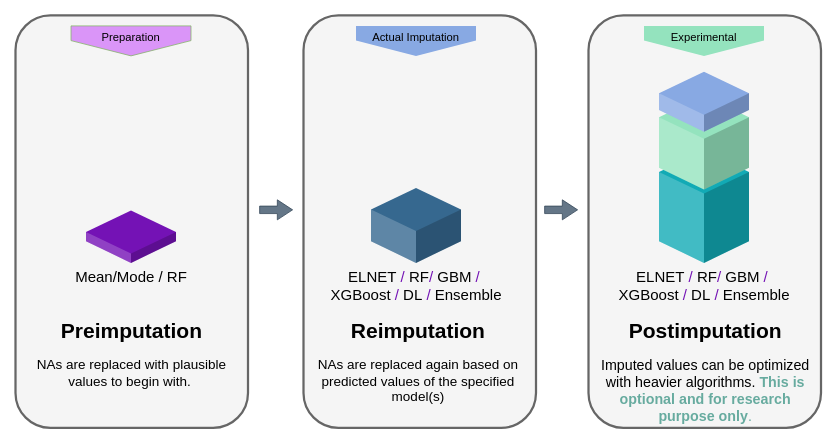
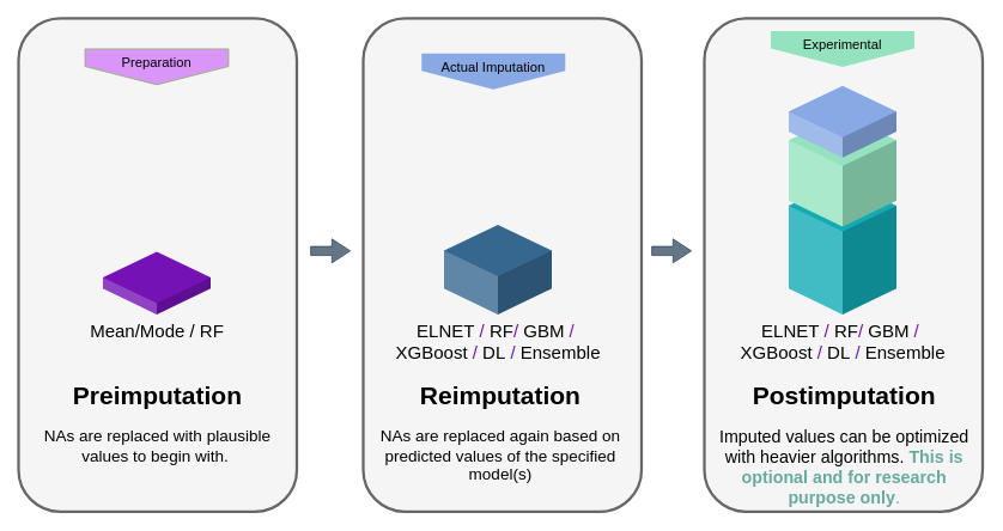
  <mxCell id="0" />
  <mxCell id="1" parent="0" />
  <mxCell id="2" value="&lt;h1&gt;&lt;br&gt;&lt;/h1&gt;" style="text;html=1;spacing=5;spacingTop=-20;whiteSpace=wrap;overflow=hidden;strokeWidth=3;fontSize=13;align=center;rounded=1;fillColor=#f5f5f5;fontColor=#333333;strokeColor=#666666;" parent="1" vertex="1"><mxGeometry x="20" y="20" width="310" height="550" as="geometry" /></mxCell>
  <mxCell id="3" value="Mean/Mode / RF" style="verticalLabelPosition=bottom;verticalAlign=top;html=1;shape=mxgraph.infographic.shadedCube;isoAngle=15;fillColor=#7412B5;strokeColor=none;fontFamily=Helvetica;fontSize=20;align=center;strokeWidth=2;" parent="1" vertex="1"><mxGeometry x="114" y="280" width="120" height="70" as="geometry" /></mxCell>
  <mxCell id="4" value="&lt;h1&gt;Preimputation&lt;/h1&gt;&lt;p&gt;&lt;span style=&quot;font-size: 18px;&quot;&gt;NAs are replaced with plausible values to begin with.&amp;nbsp;&lt;/span&gt;&lt;/p&gt;" style="text;html=1;spacing=5;spacingTop=-20;whiteSpace=wrap;overflow=hidden;strokeWidth=2;fillColor=none;gradientColor=none;fontSize=14;align=center;" parent="1" vertex="1"><mxGeometry x="40" y="415" width="270" height="147" as="geometry" /></mxCell>
- <mxCell id="5" value="Preparation" style="shape=offPageConnector;whiteSpace=wrap;html=1;fillColor=#DA95F8;fontSize=15;size=0.509;verticalAlign=top;strokeColor=#82b366;shadow=0;rounded=0;gradientColor=none;gradientDirection=west;" parent="1" vertex="1"><mxGeometry x="94" y="34" width="160" height="40" as="geometry" /></mxCell>
+ <mxCell id="5" value="Preparation" style="shape=offPageConnector;whiteSpace=wrap;html=1;fillColor=#DA95F8;fontSize=15;size=0.509;verticalAlign=top;strokeColor=#82b366;shadow=0;rounded=0;gradientColor=none;gradientDirection=west;" parent="1" vertex="1"><mxGeometry x="94" y="54" width="160" height="40" as="geometry" /></mxCell>
  <mxCell id="6" value="" style="shape=flexArrow;endArrow=classic;html=1;rounded=0;fontColor=#000000;fillColor=#f5f5f5;strokeColor=#666666;endWidth=15.714;endSize=6.471;" parent="1" edge="1"><mxGeometry width="50" height="50" relative="1" as="geometry"><mxPoint x="617" y="168" as="sourcePoint" /><mxPoint x="687" y="168" as="targetPoint" /></mxGeometry></mxCell>
  <mxCell id="7" value="" style="shape=flexArrow;endArrow=classic;html=1;rounded=0;fontColor=#000000;fillColor=#647687;strokeColor=#314354;endWidth=15.714;endSize=6.471;" parent="1" edge="1"><mxGeometry width="50" height="50" relative="1" as="geometry"><mxPoint x="345" y="279.29" as="sourcePoint" /><mxPoint x="390" y="279.29" as="targetPoint" /></mxGeometry></mxCell>
  <mxCell id="8" value="" style="shape=flexArrow;endArrow=classic;html=1;rounded=0;fontColor=#000000;fillColor=#647687;strokeColor=#314354;endWidth=15.714;endSize=6.471;" parent="1" edge="1"><mxGeometry width="50" height="50" relative="1" as="geometry"><mxPoint x="725" y="279.29" as="sourcePoint" /><mxPoint x="770" y="279.29" as="targetPoint" /></mxGeometry></mxCell>
  <mxCell id="9" value="&lt;h1&gt;&lt;br&gt;&lt;/h1&gt;" style="text;html=1;spacing=5;spacingTop=-20;whiteSpace=wrap;overflow=hidden;strokeColor=#666666;strokeWidth=3;fillColor=#f5f5f5;fontSize=13;fontColor=#333333;align=center;rounded=1;" parent="1" vertex="1"><mxGeometry x="404" y="20" width="310" height="550" as="geometry" /></mxCell>
  <mxCell id="10" value="ELNET&amp;nbsp;&lt;font color=&quot;#7412b5&quot;&gt;/&lt;/font&gt;&amp;nbsp;RF&lt;font color=&quot;#7412b5&quot;&gt;/&lt;/font&gt;&amp;nbsp;GBM&amp;nbsp;&lt;font color=&quot;#7412b5&quot;&gt;/&lt;/font&gt;&amp;nbsp;&lt;br&gt;XGBoost&amp;nbsp;&lt;font color=&quot;#7412b5&quot;&gt;/&lt;/font&gt;&amp;nbsp;DL&amp;nbsp;&lt;font color=&quot;#7412b5&quot;&gt;/&lt;/font&gt;&amp;nbsp;Ensemble" style="verticalLabelPosition=bottom;verticalAlign=top;html=1;shape=mxgraph.infographic.shadedCube;isoAngle=15;fillColor=#36688F;strokeColor=none;fontFamily=Helvetica;fontSize=20;align=center;strokeWidth=2;" parent="1" vertex="1"><mxGeometry x="494" y="250" width="120" height="100" as="geometry" /></mxCell>
  <mxCell id="11" value="&lt;h1&gt;Reimputation&lt;/h1&gt;&lt;p&gt;&lt;font style=&quot;font-size: 18px;&quot;&gt;NAs are replaced again based on predicted values of the specified model(s)&lt;/font&gt;&lt;/p&gt;" style="text;html=1;spacing=5;spacingTop=-20;whiteSpace=wrap;overflow=hidden;strokeWidth=2;fillColor=none;gradientColor=none;fontSize=14;align=center;" parent="1" vertex="1"><mxGeometry x="419" y="415" width="276" height="147" as="geometry" /></mxCell>
- <mxCell id="12" value="Actual Imputation" style="shape=offPageConnector;whiteSpace=wrap;html=1;fillColor=#88A9E3;fontSize=15;fontColor=#000000;size=0.509;verticalAlign=top;strokeColor=none;gradientColor=none;gradientDirection=west;" parent="1" vertex="1"><mxGeometry x="474" y="34" width="160" height="40" as="geometry" /></mxCell>
+ <mxCell id="12" value="Actual Imputation" style="shape=offPageConnector;whiteSpace=wrap;html=1;fillColor=#88A9E3;fontSize=15;fontColor=#000000;size=0.509;verticalAlign=top;strokeColor=none;gradientColor=none;gradientDirection=west;" parent="1" vertex="1"><mxGeometry x="469" y="59" width="160" height="40" as="geometry" /></mxCell>
  <mxCell id="13" value="&lt;h1&gt;&lt;br&gt;&lt;/h1&gt;" style="text;html=1;spacing=5;spacingTop=-20;whiteSpace=wrap;overflow=hidden;strokeColor=#666666;strokeWidth=3;fillColor=#f5f5f5;fontSize=13;fontColor=#333333;align=center;rounded=1;container=0;" parent="1" vertex="1"><mxGeometry x="784" y="20" width="310" height="550" as="geometry" /></mxCell>
  <mxCell id="14" value="ELNET&amp;nbsp;&lt;font color=&quot;#7412b5&quot;&gt;/&lt;/font&gt;&amp;nbsp;RF&lt;font color=&quot;#7412b5&quot;&gt;/&lt;/font&gt;&amp;nbsp;GBM&amp;nbsp;&lt;font color=&quot;#7412b5&quot;&gt;/&lt;/font&gt;&amp;nbsp;&lt;br&gt;XGBoost&amp;nbsp;&lt;font color=&quot;#7412b5&quot;&gt;/&lt;/font&gt;&amp;nbsp;DL&amp;nbsp;&lt;font color=&quot;#7412b5&quot;&gt;/&lt;/font&gt;&amp;nbsp;Ensemble" style="verticalLabelPosition=bottom;verticalAlign=top;html=1;shape=mxgraph.infographic.shadedCube;isoAngle=15;fillColor=#12AAB5;strokeColor=none;fontFamily=Helvetica;fontSize=20;align=center;strokeWidth=2;" parent="1" vertex="1"><mxGeometry x="878" y="200" width="120" height="150" as="geometry" /></mxCell>
  <mxCell id="15" value="" style="verticalLabelPosition=bottom;verticalAlign=top;html=1;shape=mxgraph.infographic.shadedCube;isoAngle=15;fillColor=#94E3BE;strokeColor=none;fontFamily=Helvetica;fontSize=20;align=center;strokeWidth=2;fillStyle=auto;" parent="1" vertex="1"><mxGeometry x="878" y="127" width="120" height="125" as="geometry" /></mxCell>
  <mxCell id="16" value="" style="verticalLabelPosition=bottom;verticalAlign=top;html=1;shape=mxgraph.infographic.shadedCube;isoAngle=15;fillColor=#88A9E3;strokeColor=none;fontFamily=Helvetica;fontSize=20;align=center;strokeWidth=2;" parent="1" vertex="1"><mxGeometry x="878" y="95" width="120" height="80" as="geometry" /></mxCell>
  <mxCell id="17" value="&lt;h1&gt;Postimputation&lt;/h1&gt;&lt;p&gt;&lt;font style=&quot;font-size: 19px;&quot;&gt;Imputed values can be optimized with heavier algorithms. &lt;font color=&quot;#67ab9f&quot;&gt;&lt;b&gt;This is optional and for research purpose only&lt;/b&gt;.&lt;/font&gt;&lt;/font&gt;&lt;/p&gt;" style="text;html=1;spacing=5;spacingTop=-20;whiteSpace=wrap;overflow=hidden;strokeWidth=2;fillColor=none;gradientColor=none;fontSize=14;align=center;" parent="1" vertex="1"><mxGeometry x="785" y="415" width="310" height="155" as="geometry" /></mxCell>
  <mxCell id="18" value="Experimental" style="shape=offPageConnector;whiteSpace=wrap;html=1;fillColor=#94E3BE;fontSize=15;fontColor=#000000;size=0.509;verticalAlign=top;strokeColor=none;" parent="1" vertex="1"><mxGeometry x="858" y="34" width="160" height="40" as="geometry" /></mxCell>
